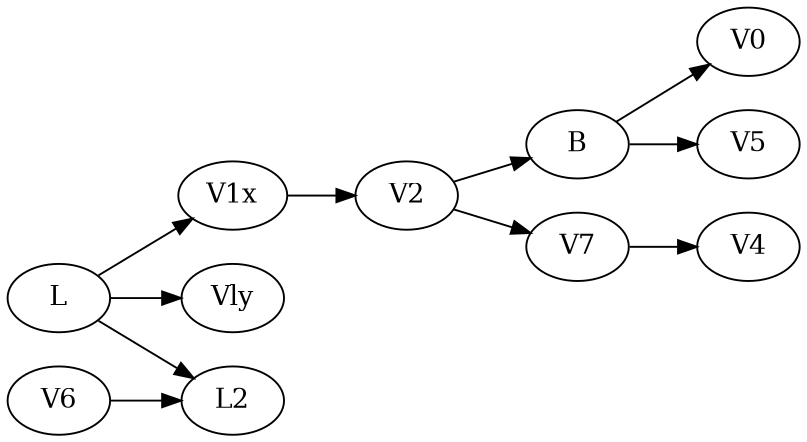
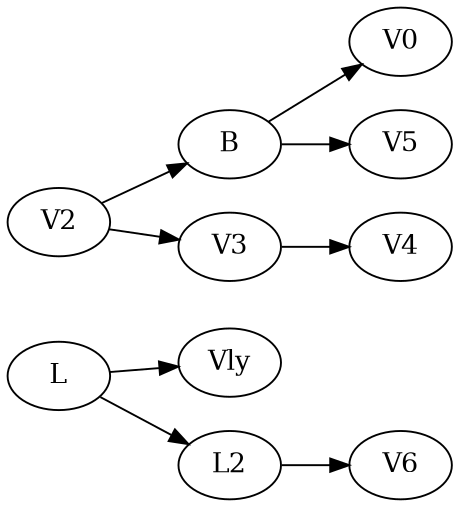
  digraph {
    rankdir=LR
    L
-   V1x
    Vly
    L2
    V2
    V6
    B
-   V3 [label=V7]
+   V3
    n9 [label=V0]
    V5
    V4
-   L -> V1x
    L -> Vly
    L -> L2
-   V1x -> V2
-   V6 -> L2
+   L2 -> V6
    V2 -> B
    V2 -> V3
    B -> n9
    B -> V5
    V3 -> V4
  }
